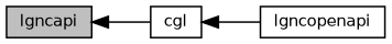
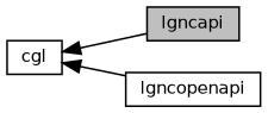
  digraph {
    rankdir=LR
    node [color=black fillcolor=white fontname=Helvetica fontsize=10 shape=box style=filled]
    edge [dir=back fontname=Helvetica fontsize=10 labelfontname=Helvetica labelfontsize=10 shape=plaintext style=solid]
    n1 [fillcolor=grey75 fontcolor=black height=0.2 label=lgncapi width=0.4]
    n2 [height=0.2 label=cgl width=0.4]
    n3 [height=0.2 label=lgncopenapi width=0.4]
-   n1 -> n2
+   n2 -> n1
    n2 -> n3
  }
